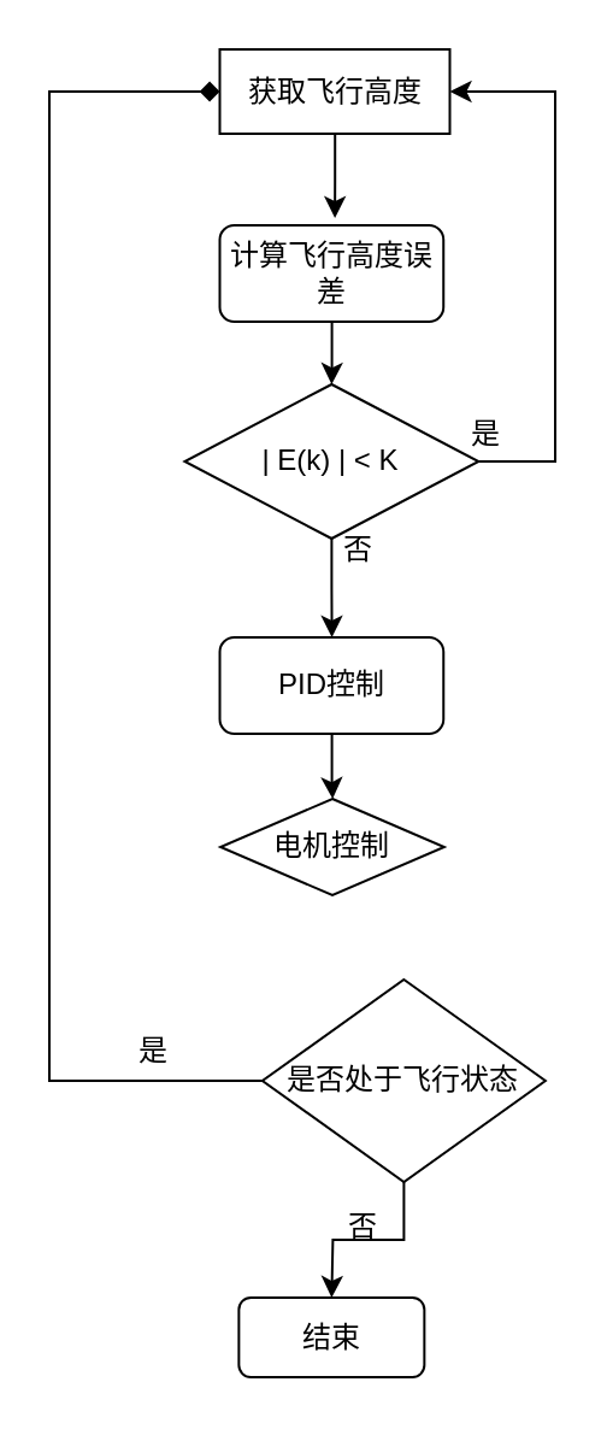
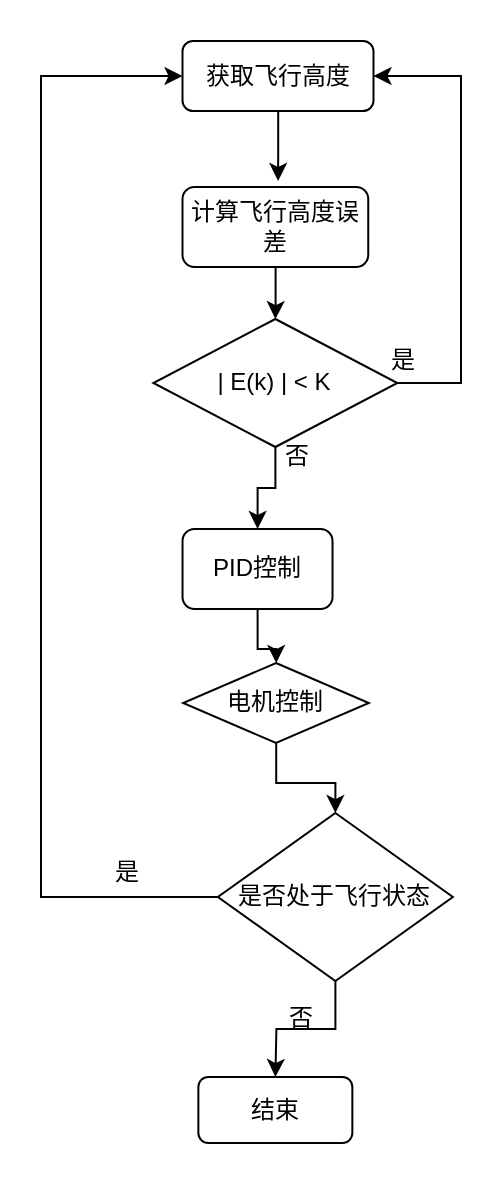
  <mxCell id="0" />
  <mxCell id="1" parent="0" />
  <mxCell id="2" value="" style="edgeStyle=orthogonalEdgeStyle;rounded=0;orthogonalLoop=1;jettySize=auto;html=1;" parent="1" source="3" edge="1"><mxGeometry relative="1" as="geometry"><mxPoint x="138.552" y="90" as="targetPoint" /></mxGeometry></mxCell>
- <mxCell id="3" value="获取飞行高度" style="whiteSpace=wrap;html=1;rounded=0;" parent="1" vertex="1"><mxGeometry x="90.75" y="20" width="95.5" height="35" as="geometry" /></mxCell>
+ <mxCell id="3" value="获取飞行高度" style="rounded=1;whiteSpace=wrap;html=1;" parent="1" vertex="1"><mxGeometry x="90.75" y="20" width="95.5" height="35" as="geometry" /></mxCell>
  <mxCell id="4" style="edgeStyle=orthogonalEdgeStyle;rounded=0;orthogonalLoop=1;jettySize=auto;html=1;entryX=1;entryY=0.5;entryDx=0;entryDy=0;exitX=1;exitY=0.5;exitDx=0;exitDy=0;" parent="1" source="10" target="3" edge="1"><mxGeometry relative="1" as="geometry"><mxPoint x="184.93" y="110" as="sourcePoint" /><Array as="points"><mxPoint x="230" y="191" /><mxPoint x="230" y="38" /></Array></mxGeometry></mxCell>
  <mxCell id="5" value="" style="edgeStyle=orthogonalEdgeStyle;rounded=0;orthogonalLoop=1;jettySize=auto;html=1;" parent="1" source="6" target="15" edge="1"><mxGeometry relative="1" as="geometry" /></mxCell>
- <mxCell id="6" value="PID控制" style="whiteSpace=wrap;html=1;rounded=1;" parent="1" vertex="1"><mxGeometry x="90.76" y="264" width="92.87" height="40" as="geometry" /></mxCell>
+ <mxCell id="6" value="PID控制" style="whiteSpace=wrap;html=1;rounded=1;" parent="1" vertex="1"><mxGeometry x="90.76" y="264" width="75" height="40" as="geometry" /></mxCell>
  <mxCell id="7" value="" style="edgeStyle=orthogonalEdgeStyle;rounded=0;orthogonalLoop=1;jettySize=auto;html=1;" parent="1" source="8" target="10" edge="1"><mxGeometry relative="1" as="geometry" /></mxCell>
  <mxCell id="8" value="计算飞行高度误差" style="whiteSpace=wrap;html=1;rounded=1;" parent="1" vertex="1"><mxGeometry x="90.75" y="93" width="92.87" height="40" as="geometry" /></mxCell>
  <mxCell id="9" value="" style="edgeStyle=orthogonalEdgeStyle;rounded=0;orthogonalLoop=1;jettySize=auto;html=1;" parent="1" source="10" target="6" edge="1"><mxGeometry relative="1" as="geometry" /></mxCell>
  <mxCell id="10" value="| E(k) | &amp;lt; K" style="rhombus;whiteSpace=wrap;html=1;" parent="1" vertex="1"><mxGeometry x="76.19" y="159" width="122" height="64" as="geometry" /></mxCell>
  <mxCell id="11" value="是" style="text;html=1;align=center;verticalAlign=middle;resizable=0;points=[];autosize=1;strokeColor=none;fillColor=none;" parent="1" vertex="1"><mxGeometry x="186.25" y="167" width="30" height="26" as="geometry" /></mxCell>
  <mxCell id="12" value="否" style="text;html=1;align=center;verticalAlign=middle;resizable=0;points=[];autosize=1;strokeColor=none;fillColor=none;" parent="1" vertex="1"><mxGeometry x="133" y="215" width="30" height="26" as="geometry" /></mxCell>
- <mxCell id="13" style="edgeStyle=orthogonalEdgeStyle;rounded=0;orthogonalLoop=1;jettySize=auto;html=1;entryX=0;entryY=0.5;entryDx=0;entryDy=0;exitX=0;exitY=0.5;exitDx=0;exitDy=0;endArrow=diamond;" parent="1" source="17" target="3" edge="1"><mxGeometry relative="1" as="geometry"><Array as="points"><mxPoint x="20" y="448" /><mxPoint x="20" y="38" /></Array></mxGeometry></mxCell>
+ <mxCell id="13" style="edgeStyle=orthogonalEdgeStyle;rounded=0;orthogonalLoop=1;jettySize=auto;html=1;entryX=0;entryY=0.5;entryDx=0;entryDy=0;exitX=0;exitY=0.5;exitDx=0;exitDy=0;" parent="1" source="17" target="3" edge="1"><mxGeometry relative="1" as="geometry"><Array as="points"><mxPoint x="20" y="448" /><mxPoint x="20" y="38" /></Array></mxGeometry></mxCell>
+ <mxCell id="14" value="" style="edgeStyle=orthogonalEdgeStyle;rounded=0;orthogonalLoop=1;jettySize=auto;html=1;" edge="1" parent="1" source="15" target="17"><mxGeometry relative="1" as="geometry" /></mxCell>
  <mxCell id="15" value="电机控制" style="rhombus;whiteSpace=wrap;html=1;" parent="1" vertex="1"><mxGeometry x="91.06" y="331" width="92.87" height="40" as="geometry" /></mxCell>
  <mxCell id="16" value="" style="edgeStyle=orthogonalEdgeStyle;rounded=0;orthogonalLoop=1;jettySize=auto;html=1;" edge="1" parent="1" source="17"><mxGeometry relative="1" as="geometry"><mxPoint x="137.2" y="538" as="targetPoint" /></mxGeometry></mxCell>
  <mxCell id="17" value="是否处于飞行状态" style="rhombus;whiteSpace=wrap;html=1;" vertex="1" parent="1"><mxGeometry x="108.44" y="406" width="117.5" height="84" as="geometry" /></mxCell>
  <mxCell id="18" value="是" style="text;html=1;align=center;verticalAlign=middle;resizable=0;points=[];autosize=1;strokeColor=none;fillColor=none;" vertex="1" parent="1"><mxGeometry x="48.44" y="423" width="30" height="26" as="geometry" /></mxCell>
  <mxCell id="19" value="否" style="text;html=1;align=center;verticalAlign=middle;resizable=0;points=[];autosize=1;strokeColor=none;fillColor=none;" vertex="1" parent="1"><mxGeometry x="135" y="496" width="30" height="26" as="geometry" /></mxCell>
  <mxCell id="20" value="结束" style="rounded=1;whiteSpace=wrap;html=1;" vertex="1" parent="1"><mxGeometry x="98.68" y="538" width="77" height="33" as="geometry" /></mxCell>
